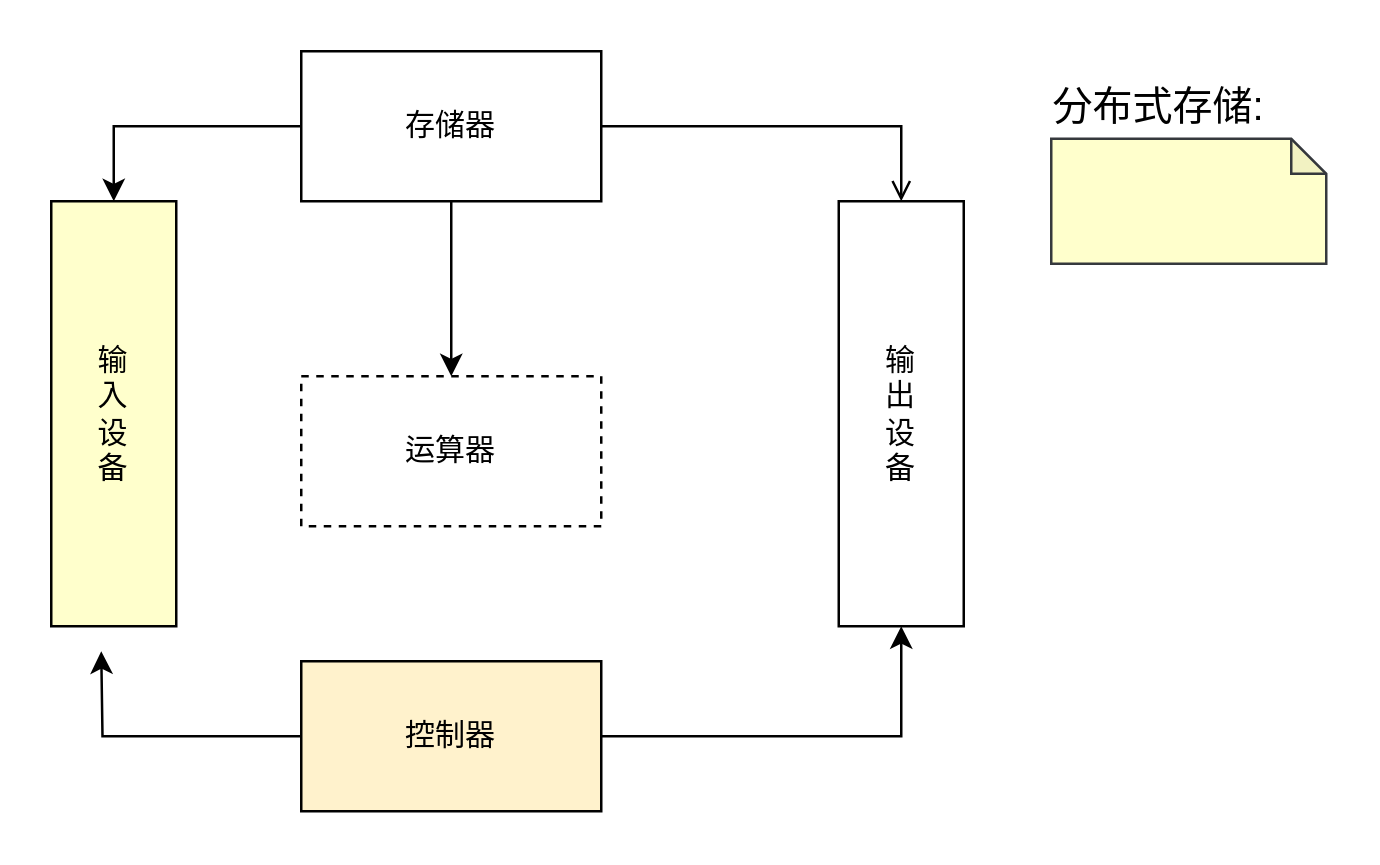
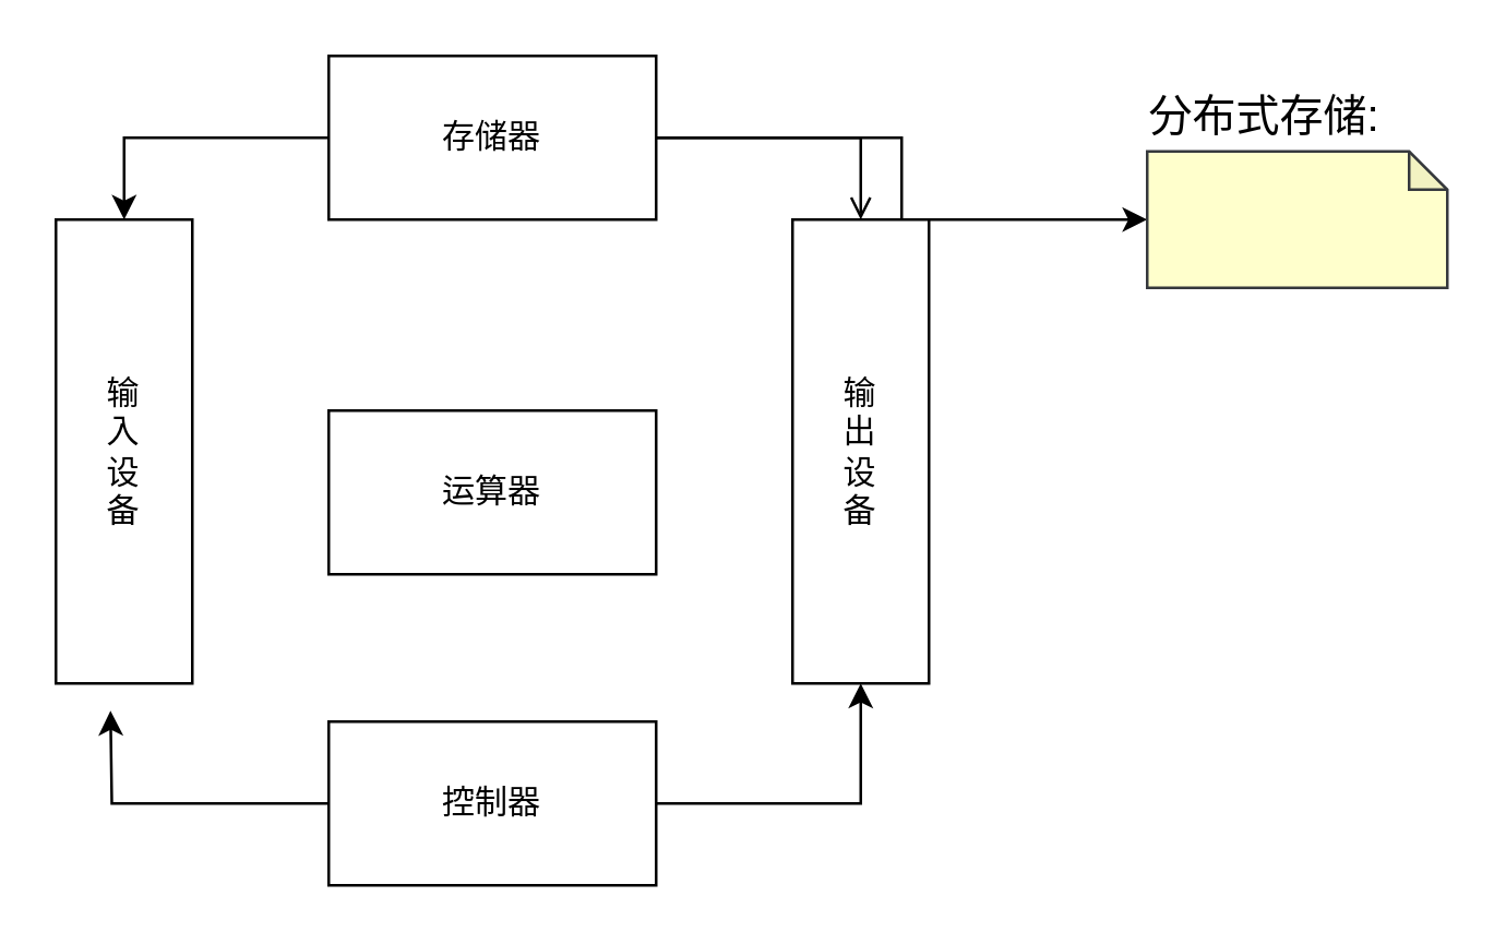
  <mxCell id="0" />
  <mxCell id="1" parent="0" />
- <mxCell id="2" style="edgeStyle=orthogonalEdgeStyle;rounded=0;orthogonalLoop=1;jettySize=auto;html=1;" edge="1" parent="1" source="5" target="6"><mxGeometry relative="1" as="geometry" /></mxCell>
+ <mxCell id="2" style="edgeStyle=orthogonalEdgeStyle;rounded=0;orthogonalLoop=1;jettySize=auto;html=1;" edge="1" parent="1" source="5" target="12"><mxGeometry relative="1" as="geometry" /></mxCell>
  <mxCell id="3" style="edgeStyle=orthogonalEdgeStyle;rounded=0;orthogonalLoop=1;jettySize=auto;html=1;entryX=0.5;entryY=0;entryDx=0;entryDy=0;endArrow=open;" edge="1" parent="1" source="5" target="7"><mxGeometry relative="1" as="geometry" /></mxCell>
  <mxCell id="4" style="edgeStyle=orthogonalEdgeStyle;rounded=0;orthogonalLoop=1;jettySize=auto;html=1;entryX=0.5;entryY=0;entryDx=0;entryDy=0;" edge="1" parent="1" source="5" target="11"><mxGeometry relative="1" as="geometry" /></mxCell>
  <mxCell id="5" value="存储器" style="rounded=0;whiteSpace=wrap;html=1;" vertex="1" parent="1"><mxGeometry x="120" y="20" width="120" height="60" as="geometry" /></mxCell>
- <mxCell id="6" value="运算器" style="rounded=0;whiteSpace=wrap;html=1;dashed=1;" vertex="1" parent="1"><mxGeometry x="120" y="150" width="120" height="60" as="geometry" /></mxCell>
- <mxCell id="7" value="输&lt;br&gt;出&lt;br&gt;设&lt;br&gt;备" style="rounded=0;whiteSpace=wrap;html=1;" vertex="1" parent="1"><mxGeometry x="335" y="80" width="50" height="170" as="geometry" /></mxCell>
+ <mxCell id="6" value="运算器" style="rounded=0;whiteSpace=wrap;html=1;" vertex="1" parent="1"><mxGeometry x="120" y="150" width="120" height="60" as="geometry" /></mxCell>
+ <mxCell id="7" value="输&lt;br&gt;出&lt;br&gt;设&lt;br&gt;备" style="rounded=0;whiteSpace=wrap;html=1;" vertex="1" parent="1"><mxGeometry x="290" y="80" width="50" height="170" as="geometry" /></mxCell>
  <mxCell id="8" style="edgeStyle=orthogonalEdgeStyle;rounded=0;orthogonalLoop=1;jettySize=auto;html=1;" edge="1" parent="1" source="10"><mxGeometry relative="1" as="geometry"><mxPoint x="40" y="260" as="targetPoint" /></mxGeometry></mxCell>
  <mxCell id="9" style="edgeStyle=orthogonalEdgeStyle;rounded=0;orthogonalLoop=1;jettySize=auto;html=1;" edge="1" parent="1" source="10" target="7"><mxGeometry relative="1" as="geometry" /></mxCell>
- <mxCell id="10" value="控制器" style="rounded=0;whiteSpace=wrap;html=1;fillColor=#fff2cc;" vertex="1" parent="1"><mxGeometry x="120" y="264" width="120" height="60" as="geometry" /></mxCell>
- <mxCell id="11" value="输&lt;br&gt;入&lt;br&gt;设&lt;br&gt;备" style="rounded=0;whiteSpace=wrap;html=1;fillColor=#ffffcc;" vertex="1" parent="1"><mxGeometry x="20" y="80" width="50" height="170" as="geometry" /></mxCell>
+ <mxCell id="10" value="控制器" style="rounded=0;whiteSpace=wrap;html=1;" vertex="1" parent="1"><mxGeometry x="120" y="264" width="120" height="60" as="geometry" /></mxCell>
+ <mxCell id="11" value="输&lt;br&gt;入&lt;br&gt;设&lt;br&gt;备" style="rounded=0;whiteSpace=wrap;html=1;" vertex="1" parent="1"><mxGeometry x="20" y="80" width="50" height="170" as="geometry" /></mxCell>
  <mxCell id="12" value="分布式存储:&lt;br&gt;&lt;br&gt;&lt;br&gt;&lt;br&gt;&lt;br&gt;" style="shape=note;whiteSpace=wrap;html=1;backgroundOutline=1;darkOpacity=0.05;strokeWidth=1;fontSize=16;size=14;align=left;spacing=1;spacingTop=0;strokeColor=#36393d;fillColor=#FFFFCC;shadow=0;sketch=0;" vertex="1" parent="1"><mxGeometry x="420" y="55" width="110" height="50" as="geometry" /></mxCell>
